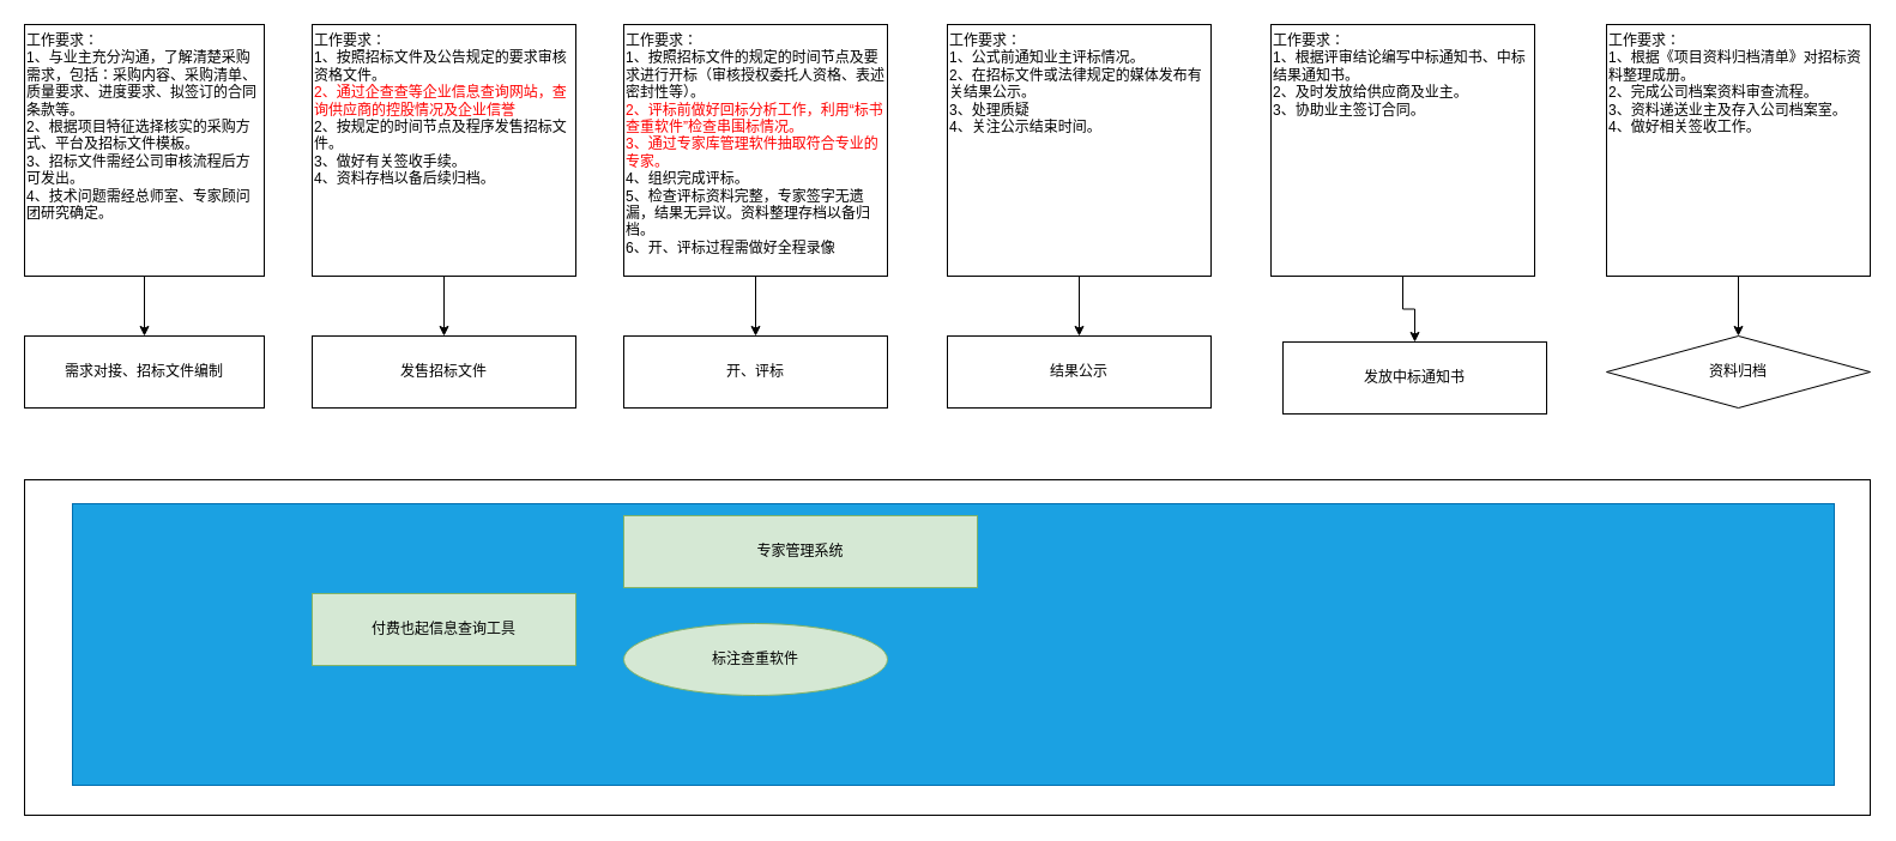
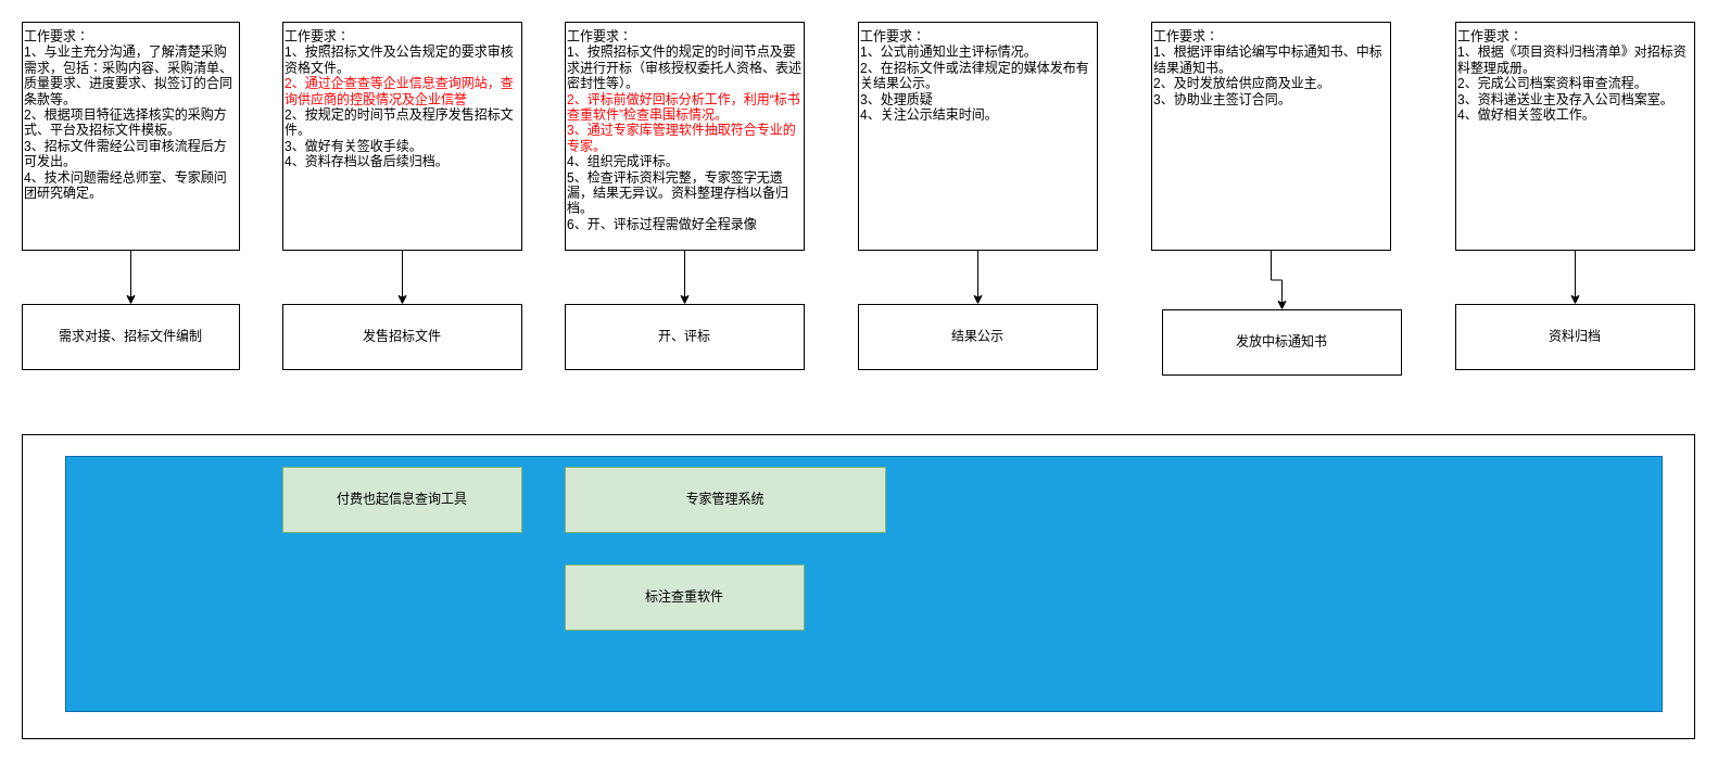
  <mxCell id="0" />
  <mxCell id="1" parent="0" />
  <mxCell id="2" value="需求对接、招标文件编制" style="rounded=0;whiteSpace=wrap;html=1;" vertex="1" parent="1"><mxGeometry x="20" y="280" width="200" height="60" as="geometry" /></mxCell>
  <mxCell id="3" value="发售招标文件" style="rounded=0;whiteSpace=wrap;html=1;" vertex="1" parent="1"><mxGeometry x="260" y="280" width="220" height="60" as="geometry" /></mxCell>
  <mxCell id="4" value="开、评标" style="rounded=0;whiteSpace=wrap;html=1;" vertex="1" parent="1"><mxGeometry x="520" y="280" width="220" height="60" as="geometry" /></mxCell>
  <mxCell id="5" value="结果公示" style="rounded=0;whiteSpace=wrap;html=1;" vertex="1" parent="1"><mxGeometry x="790" y="280" width="220" height="60" as="geometry" /></mxCell>
  <mxCell id="6" value="发放中标通知书" style="rounded=0;whiteSpace=wrap;html=1;" vertex="1" parent="1"><mxGeometry x="1070" y="285" width="220" height="60" as="geometry" /></mxCell>
  <mxCell id="7" style="edgeStyle=orthogonalEdgeStyle;rounded=0;orthogonalLoop=1;jettySize=auto;html=1;exitX=0.5;exitY=1;exitDx=0;exitDy=0;entryX=0.5;entryY=0;entryDx=0;entryDy=0;" edge="1" parent="1" source="8" target="2"><mxGeometry relative="1" as="geometry" /></mxCell>
  <mxCell id="8" value="&lt;div style=&quot;&quot;&gt;&lt;span style=&quot;background-color: initial;&quot;&gt;工作要求：&lt;/span&gt;&lt;/div&gt;1、与业主充分沟通，了解清楚采购需求，包括：采购内容、采购清单、质量要求、进度要求、拟签订的合同条款等。&lt;br&gt;2、根据项目特征选择核实的采购方式、平台及招标文件模板。&lt;br&gt;3、招标文件需经公司审核流程后方可发出。&lt;br&gt;4、技术问题需经总师室、专家顾问团研究确定。" style="rounded=0;whiteSpace=wrap;html=1;align=left;verticalAlign=top;" vertex="1" parent="1"><mxGeometry x="20" y="20" width="200" height="210" as="geometry" /></mxCell>
  <mxCell id="9" style="edgeStyle=orthogonalEdgeStyle;rounded=0;orthogonalLoop=1;jettySize=auto;html=1;exitX=0.5;exitY=1;exitDx=0;exitDy=0;entryX=0.5;entryY=0;entryDx=0;entryDy=0;" edge="1" parent="1" source="10" target="3"><mxGeometry relative="1" as="geometry" /></mxCell>
  <mxCell id="10" value="&lt;div style=&quot;&quot;&gt;&lt;span style=&quot;background-color: initial;&quot;&gt;工作要求：&lt;/span&gt;&lt;/div&gt;1、按照招标文件及公告规定的要求审核资格文件。&lt;br&gt;&lt;font color=&quot;#ff0000&quot;&gt;2、通过企查查等企业信息查询网站，查询供应商的控股情况及企业信誉&lt;/font&gt;&lt;br&gt;2、按规定的时间节点及程序发售招标文件。&lt;br&gt;3、做好有关签收手续。&lt;br&gt;4、资料存档以备后续归档。" style="rounded=0;whiteSpace=wrap;html=1;align=left;verticalAlign=top;" vertex="1" parent="1"><mxGeometry x="260" y="20" width="220" height="210" as="geometry" /></mxCell>
  <mxCell id="11" style="edgeStyle=orthogonalEdgeStyle;rounded=0;orthogonalLoop=1;jettySize=auto;html=1;exitX=0.5;exitY=1;exitDx=0;exitDy=0;entryX=0.5;entryY=0;entryDx=0;entryDy=0;" edge="1" parent="1" source="12" target="4"><mxGeometry relative="1" as="geometry" /></mxCell>
  <mxCell id="12" value="&lt;div style=&quot;&quot;&gt;&lt;span style=&quot;background-color: initial;&quot;&gt;工作要求：&lt;/span&gt;&lt;/div&gt;1、按照招标文件的规定的时间节点及要求进行开标（审核授权委托人资格、表述密封性等）。&lt;br&gt;&lt;font color=&quot;#ff0000&quot;&gt;2、评标前做好回标分析工作，利用“标书查重软件”检查串围标情况。&lt;/font&gt;&lt;br&gt;&lt;font color=&quot;#ff0000&quot;&gt;3、通过专家库管理软件抽取符合专业的专家。&lt;/font&gt;&lt;br&gt;4、组织完成评标。&lt;br&gt;5、检查评标资料完整，专家签字无遗漏，结果无异议。资料整理存档以备归档。&lt;br&gt;6、开、评标过程需做好全程录像" style="rounded=0;whiteSpace=wrap;html=1;align=left;verticalAlign=top;" vertex="1" parent="1"><mxGeometry x="520" y="20" width="220" height="210" as="geometry" /></mxCell>
  <mxCell id="13" style="edgeStyle=orthogonalEdgeStyle;rounded=0;orthogonalLoop=1;jettySize=auto;html=1;exitX=0.5;exitY=1;exitDx=0;exitDy=0;entryX=0.5;entryY=0;entryDx=0;entryDy=0;" edge="1" parent="1" source="14" target="5"><mxGeometry relative="1" as="geometry" /></mxCell>
  <mxCell id="14" value="&lt;div style=&quot;&quot;&gt;&lt;span style=&quot;background-color: initial;&quot;&gt;工作要求：&lt;/span&gt;&lt;/div&gt;1、公式前通知业主评标情况。&lt;br&gt;2、在招标文件或法律规定的媒体发布有关结果公示。&lt;br&gt;3、处理质疑&lt;br&gt;4、关注公示结束时间。" style="rounded=0;whiteSpace=wrap;html=1;align=left;verticalAlign=top;" vertex="1" parent="1"><mxGeometry x="790" y="20" width="220" height="210" as="geometry" /></mxCell>
- <mxCell id="15" value="资料归档" style="rhombus;whiteSpace=wrap;html=1;" vertex="1" parent="1"><mxGeometry x="1340" y="280" width="220" height="60" as="geometry" /></mxCell>
+ <mxCell id="15" value="资料归档" style="rounded=0;whiteSpace=wrap;html=1;" vertex="1" parent="1"><mxGeometry x="1340" y="280" width="220" height="60" as="geometry" /></mxCell>
  <mxCell id="16" style="edgeStyle=orthogonalEdgeStyle;rounded=0;orthogonalLoop=1;jettySize=auto;html=1;exitX=0.5;exitY=1;exitDx=0;exitDy=0;entryX=0.5;entryY=0;entryDx=0;entryDy=0;" edge="1" parent="1" source="17" target="6"><mxGeometry relative="1" as="geometry" /></mxCell>
  <mxCell id="17" value="&lt;div style=&quot;&quot;&gt;&lt;span style=&quot;background-color: initial;&quot;&gt;工作要求：&lt;/span&gt;&lt;/div&gt;1、根据评审结论编写中标通知书、中标结果通知书。&lt;br&gt;2、及时发放给供应商及业主。&lt;br&gt;3、协助业主签订合同。" style="rounded=0;whiteSpace=wrap;html=1;align=left;verticalAlign=top;" vertex="1" parent="1"><mxGeometry x="1060" y="20" width="220" height="210" as="geometry" /></mxCell>
  <mxCell id="18" value="" style="rounded=0;whiteSpace=wrap;html=1;" vertex="1" parent="1"><mxGeometry x="20" y="400" width="1540" height="280" as="geometry" /></mxCell>
  <mxCell id="19" style="edgeStyle=orthogonalEdgeStyle;rounded=0;orthogonalLoop=1;jettySize=auto;html=1;exitX=0.5;exitY=1;exitDx=0;exitDy=0;entryX=0.5;entryY=0;entryDx=0;entryDy=0;" edge="1" parent="1" source="20" target="15"><mxGeometry relative="1" as="geometry" /></mxCell>
  <mxCell id="20" value="&lt;div style=&quot;&quot;&gt;&lt;span style=&quot;background-color: initial;&quot;&gt;工作要求：&lt;/span&gt;&lt;/div&gt;1、根据《项目资料归档清单》对招标资料整理成册。&lt;br&gt;2、完成公司档案资料审查流程。&lt;br&gt;3、资料递送业主及存入公司档案室。&lt;br&gt;4、做好相关签收工作。" style="rounded=0;whiteSpace=wrap;html=1;align=left;verticalAlign=top;" vertex="1" parent="1"><mxGeometry x="1340" y="20" width="220" height="210" as="geometry" /></mxCell>
  <mxCell id="21" value="" style="rounded=0;whiteSpace=wrap;html=1;fillColor=#1ba1e2;strokeColor=#006EAF;fontColor=#ffffff;" vertex="1" parent="1"><mxGeometry x="60" y="420" width="1470" height="235" as="geometry" /></mxCell>
- <mxCell id="22" value="付费也起信息查询工具" style="rounded=0;whiteSpace=wrap;html=1;fillColor=#d5e8d4;strokeColor=#82b366;" vertex="1" parent="1"><mxGeometry x="260" y="495" width="220" height="60" as="geometry" /></mxCell>
+ <mxCell id="22" value="付费也起信息查询工具" style="rounded=0;whiteSpace=wrap;html=1;fillColor=#d5e8d4;strokeColor=#82b366;" vertex="1" parent="1"><mxGeometry x="260" y="430" width="220" height="60" as="geometry" /></mxCell>
  <mxCell id="23" value="专家管理系统" style="rounded=0;whiteSpace=wrap;html=1;fillColor=#d5e8d4;strokeColor=#82b366;" vertex="1" parent="1"><mxGeometry x="520" y="430" width="295" height="60" as="geometry" /></mxCell>
- <mxCell id="24" value="标注查重软件" style="ellipse;whiteSpace=wrap;html=1;fillColor=#d5e8d4;strokeColor=#82b366;" vertex="1" parent="1"><mxGeometry x="520" y="520" width="220" height="60" as="geometry" /></mxCell>
+ <mxCell id="24" value="标注查重软件" style="rounded=0;whiteSpace=wrap;html=1;fillColor=#d5e8d4;strokeColor=#82b366;" vertex="1" parent="1"><mxGeometry x="520" y="520" width="220" height="60" as="geometry" /></mxCell>
